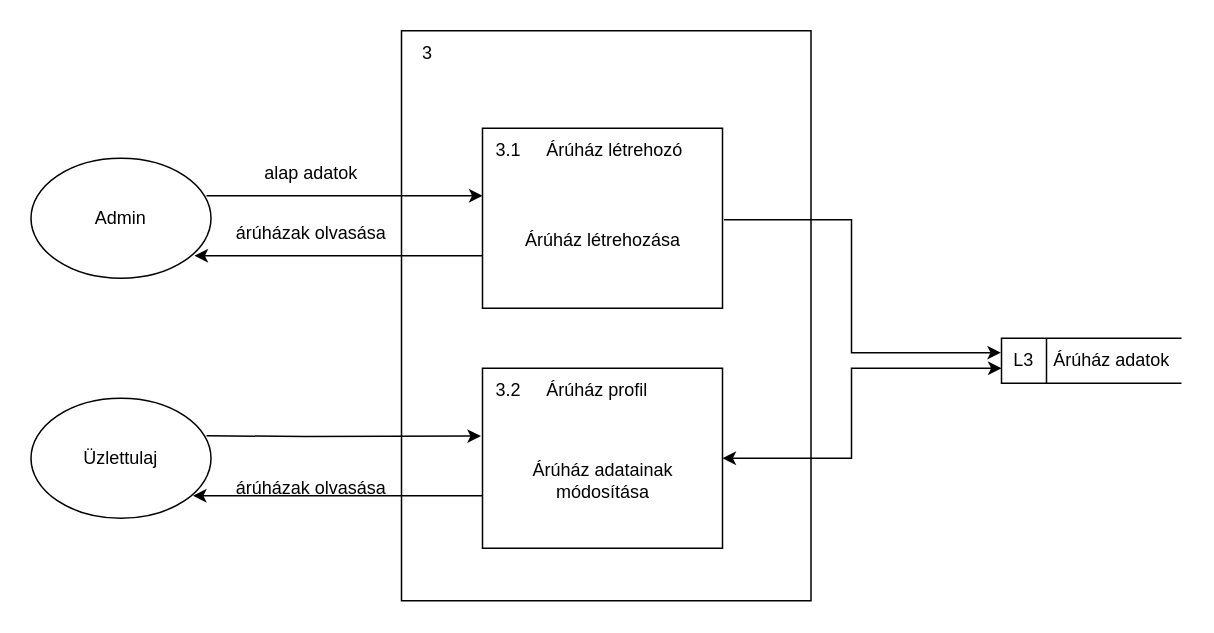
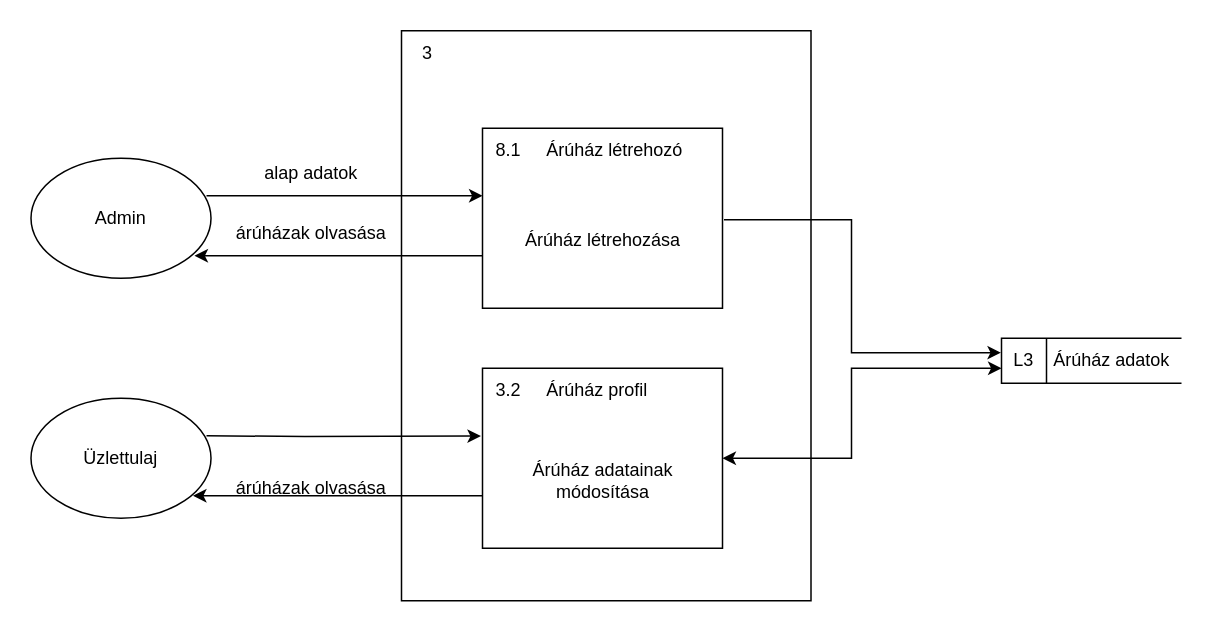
  <mxCell id="0" />
  <mxCell id="1" parent="0" />
  <mxCell id="2" value="" style="html=1;dashed=0;whitespace=wrap;shape=mxgraph.dfd.process;align=center;container=1;collapsible=0;spacingTop=30;movable=1;resizable=1;rotatable=1;deletable=1;editable=1;locked=0;connectable=1;" vertex="1" parent="1"><mxGeometry x="267" y="20" width="273" height="380" as="geometry" /></mxCell>
  <mxCell id="3" value="3" style="text;html=1;strokeColor=none;fillColor=none;align=center;verticalAlign=middle;whiteSpace=wrap;rounded=0;movable=0;resizable=0;rotatable=0;cloneable=0;deletable=0;connectable=0;allowArrows=0;pointerEvents=1;editable=0;locked=1;" vertex="1" parent="2"><mxGeometry width="35" height="30" as="geometry" /></mxCell>
  <mxCell id="4" value="Árúház létrehozása" style="html=1;dashed=0;whitespace=wrap;shape=mxgraph.dfd.process2;align=center;container=1;collapsible=0;spacingTop=30;movable=1;resizable=1;rotatable=1;deletable=1;editable=1;locked=0;connectable=1;" vertex="1" parent="1"><mxGeometry x="321" y="85" width="160" height="120" as="geometry" /></mxCell>
- <mxCell id="5" value="3.1" style="text;html=1;strokeColor=none;fillColor=none;align=center;verticalAlign=middle;whiteSpace=wrap;rounded=0;connectable=1;allowArrows=0;editable=1;movable=1;resizable=1;rotatable=1;deletable=1;locked=0;cloneable=0;" vertex="1" parent="4"><mxGeometry width="35" height="30" as="geometry" /></mxCell>
+ <mxCell id="5" value="8.1" style="text;html=1;strokeColor=none;fillColor=none;align=center;verticalAlign=middle;whiteSpace=wrap;rounded=0;connectable=1;allowArrows=0;editable=1;movable=1;resizable=1;rotatable=1;deletable=1;locked=0;cloneable=0;" vertex="1" parent="4"><mxGeometry width="35" height="30" as="geometry" /></mxCell>
  <mxCell id="6" value="Árúház létrehozó" style="text;strokeColor=none;fillColor=none;align=left;verticalAlign=middle;whiteSpace=wrap;rounded=0;autosize=1;connectable=1;allowArrows=0;movable=1;resizable=1;rotatable=1;deletable=1;cloneable=0;spacingLeft=6;fontStyle=0;html=1;editable=1;locked=0;" vertex="1" parent="4"><mxGeometry x="35" width="120" height="30" as="geometry" /></mxCell>
  <mxCell id="7" value="Árúház adatainak&lt;br&gt;módosítása" style="html=1;dashed=0;whitespace=wrap;shape=mxgraph.dfd.process2;align=center;container=1;collapsible=0;spacingTop=30;movable=1;resizable=1;rotatable=1;deletable=1;editable=1;locked=0;connectable=1;" vertex="1" parent="1"><mxGeometry x="321" y="245" width="160" height="120" as="geometry" /></mxCell>
  <mxCell id="8" value="3.2" style="text;html=1;strokeColor=none;fillColor=none;align=center;verticalAlign=middle;whiteSpace=wrap;rounded=0;connectable=1;allowArrows=0;editable=1;movable=1;resizable=1;rotatable=1;deletable=1;locked=0;cloneable=0;" vertex="1" parent="7"><mxGeometry width="35" height="30" as="geometry" /></mxCell>
  <mxCell id="9" value="Árúház profil" style="text;strokeColor=none;fillColor=none;align=left;verticalAlign=middle;whiteSpace=wrap;rounded=0;autosize=1;connectable=1;allowArrows=0;movable=1;resizable=1;rotatable=1;deletable=1;cloneable=0;spacingLeft=6;fontStyle=0;html=1;editable=1;locked=0;" vertex="1" parent="7"><mxGeometry x="35" width="90" height="30" as="geometry" /></mxCell>
  <mxCell id="10" value="Árúház adatok" style="html=1;dashed=0;whitespace=wrap;shape=mxgraph.dfd.dataStoreID;align=left;spacingLeft=33;container=1;collapsible=0;autosize=0;movable=1;resizable=1;rotatable=1;deletable=1;editable=1;locked=0;connectable=1;" vertex="1" parent="1"><mxGeometry x="667" y="225" width="120" height="30" as="geometry" /></mxCell>
  <mxCell id="11" value="L3" style="text;html=1;strokeColor=none;fillColor=none;align=center;verticalAlign=middle;whiteSpace=wrap;rounded=0;movable=1;resizable=1;rotatable=1;cloneable=0;deletable=1;allowArrows=0;connectable=1;editable=1;locked=0;" vertex="1" parent="10"><mxGeometry width="30" height="30" as="geometry" /></mxCell>
  <mxCell id="12" style="edgeStyle=orthogonalEdgeStyle;rounded=0;orthogonalLoop=1;jettySize=auto;html=1;startArrow=none;startFill=0;endArrow=classic;endFill=1;movable=1;resizable=1;rotatable=1;deletable=1;editable=1;locked=0;connectable=1;entryX=0.194;entryY=0.711;entryDx=0;entryDy=0;entryPerimeter=0;" edge="1" parent="1" target="2"><mxGeometry relative="1" as="geometry"><mxPoint x="260" y="290" as="targetPoint" /><mxPoint x="137" y="290" as="sourcePoint" /></mxGeometry></mxCell>
  <mxCell id="13" style="edgeStyle=orthogonalEdgeStyle;rounded=0;orthogonalLoop=1;jettySize=auto;html=1;startArrow=none;startFill=0;endArrow=classic;endFill=1;entryX=-0.003;entryY=0.321;entryDx=0;entryDy=0;entryPerimeter=0;movable=1;resizable=1;rotatable=1;deletable=1;editable=1;locked=0;connectable=1;" edge="1" parent="1" target="10"><mxGeometry relative="1" as="geometry"><mxPoint x="482" y="146" as="sourcePoint" /><mxPoint x="666" y="235" as="targetPoint" /><Array as="points"><mxPoint x="567" y="146" /><mxPoint x="567" y="235" /></Array></mxGeometry></mxCell>
  <mxCell id="14" value="alap adatok" style="text;html=1;strokeColor=none;fillColor=none;align=center;verticalAlign=middle;whiteSpace=wrap;rounded=0;movable=1;resizable=1;rotatable=1;deletable=1;editable=1;locked=0;connectable=1;" vertex="1" parent="1"><mxGeometry x="167" y="100" width="80" height="30" as="geometry" /></mxCell>
  <mxCell id="15" style="edgeStyle=orthogonalEdgeStyle;rounded=0;orthogonalLoop=1;jettySize=auto;html=1;startArrow=classic;startFill=1;endArrow=classic;endFill=1;entryX=0;entryY=0.667;entryDx=0;entryDy=0;entryPerimeter=0;movable=1;resizable=1;rotatable=1;deletable=1;editable=1;locked=0;connectable=1;" edge="1" parent="1" target="10"><mxGeometry relative="1" as="geometry"><mxPoint x="481" y="305" as="sourcePoint" /><mxPoint x="657" y="245" as="targetPoint" /><Array as="points"><mxPoint x="567" y="305" /><mxPoint x="567" y="245" /></Array></mxGeometry></mxCell>
  <mxCell id="16" style="edgeStyle=orthogonalEdgeStyle;rounded=0;orthogonalLoop=1;jettySize=auto;html=1;startArrow=none;startFill=0;endArrow=classic;endFill=1;movable=1;resizable=1;rotatable=1;deletable=1;editable=1;locked=0;connectable=1;" edge="1" parent="1"><mxGeometry relative="1" as="geometry"><mxPoint x="321" y="130" as="targetPoint" /><mxPoint x="137" y="130" as="sourcePoint" /></mxGeometry></mxCell>
  <mxCell id="17" style="edgeStyle=orthogonalEdgeStyle;rounded=0;orthogonalLoop=1;jettySize=auto;html=1;startArrow=classic;startFill=1;endArrow=none;endFill=0;movable=1;resizable=1;rotatable=1;deletable=1;editable=1;locked=0;connectable=1;" edge="1" parent="1"><mxGeometry relative="1" as="geometry"><mxPoint x="321" y="170" as="targetPoint" /><mxPoint x="129" y="170" as="sourcePoint" /></mxGeometry></mxCell>
  <mxCell id="18" value="árúházak olvasása" style="text;html=1;strokeColor=none;fillColor=none;align=center;verticalAlign=middle;whiteSpace=wrap;rounded=0;movable=1;resizable=1;rotatable=1;deletable=1;editable=1;locked=0;connectable=1;" vertex="1" parent="1"><mxGeometry x="154" y="140" width="106" height="30" as="geometry" /></mxCell>
  <mxCell id="19" style="edgeStyle=orthogonalEdgeStyle;rounded=0;orthogonalLoop=1;jettySize=auto;html=1;startArrow=classic;startFill=1;endArrow=none;endFill=0;movable=1;resizable=1;rotatable=1;deletable=1;editable=1;locked=0;connectable=1;entryX=0.194;entryY=0.711;entryDx=0;entryDy=0;entryPerimeter=0;" edge="1" parent="1"><mxGeometry relative="1" as="geometry"><mxPoint x="321" y="330" as="targetPoint" /><mxPoint x="128" y="330" as="sourcePoint" /></mxGeometry></mxCell>
  <mxCell id="20" value="árúházak olvasása" style="text;html=1;strokeColor=none;fillColor=none;align=center;verticalAlign=middle;whiteSpace=wrap;rounded=0;movable=1;resizable=1;rotatable=1;deletable=1;editable=1;locked=0;connectable=1;" vertex="1" parent="1"><mxGeometry x="154" y="310" width="106" height="30" as="geometry" /></mxCell>
  <mxCell id="21" value="Admin" style="ellipse;whiteSpace=wrap;html=1;" vertex="1" parent="1"><mxGeometry x="20" y="105" width="120" height="80" as="geometry" /></mxCell>
  <mxCell id="22" value="Üzlettulaj" style="ellipse;whiteSpace=wrap;html=1;" vertex="1" parent="1"><mxGeometry x="20" y="265" width="120" height="80" as="geometry" /></mxCell>
